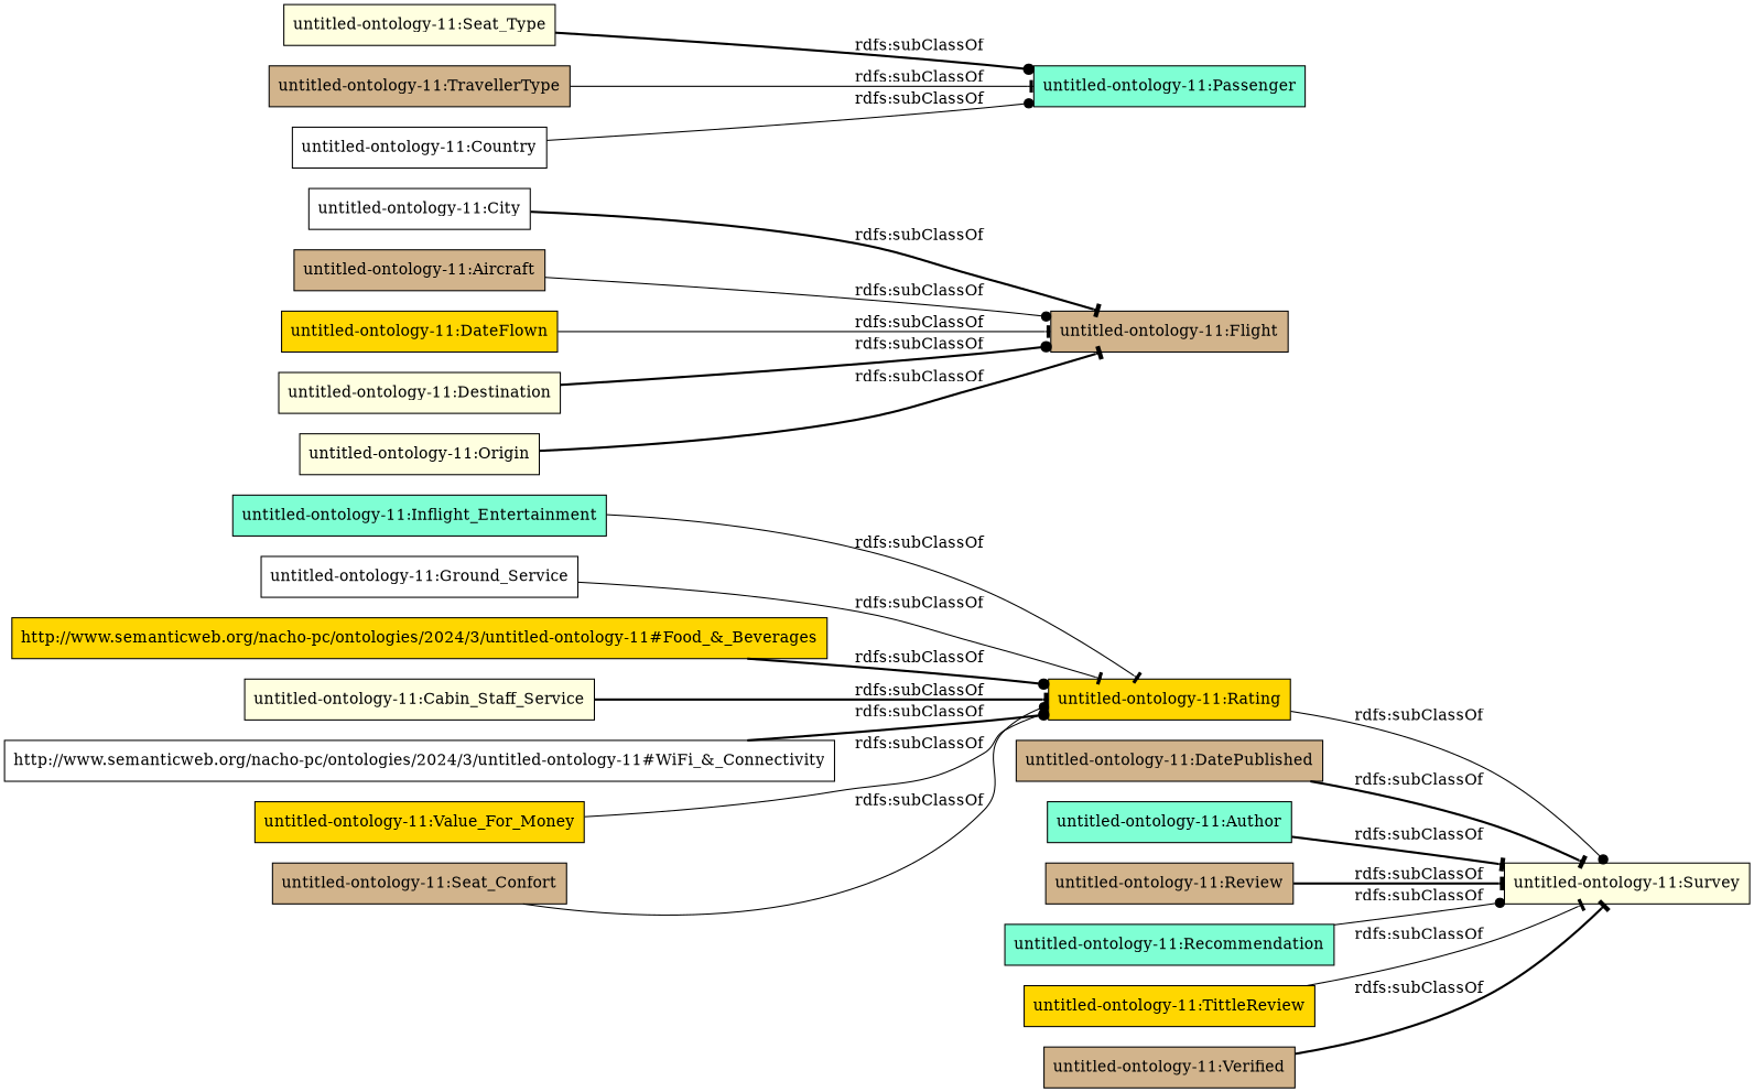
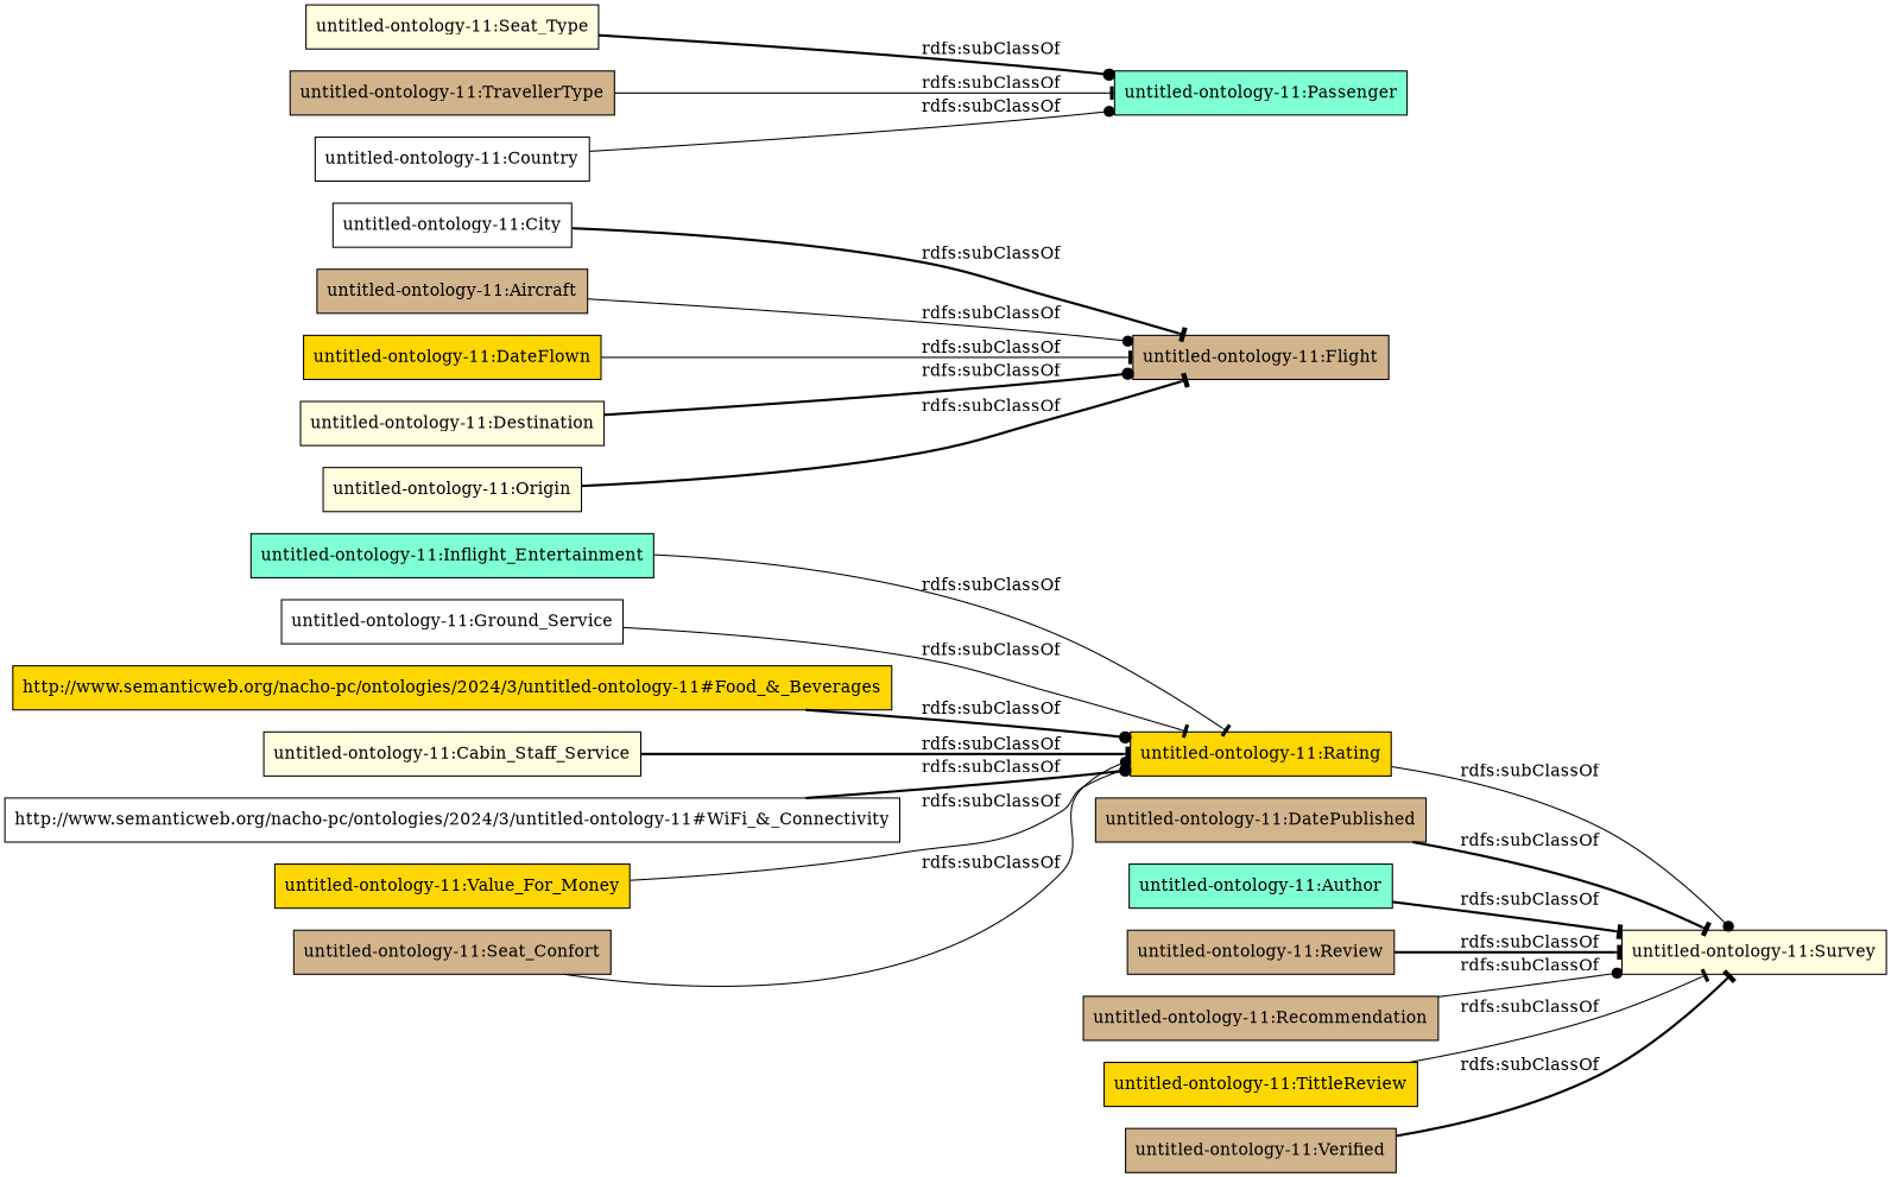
  digraph {
    rankdir=LR
    node [color=black fillcolor=tan shape=rectangle style=filled]
    edge [arrowhead=tee style=solid]
    "untitled-ontology-11:Inflight_Entertainment" [fillcolor=aquamarine]
    "untitled-ontology-11:Rating" [fillcolor=gold]
    "untitled-ontology-11:Survey" [fillcolor=lightyellow]
    "untitled-ontology-11:City" [fillcolor=white]
    "untitled-ontology-11:Flight"
    "untitled-ontology-11:Aircraft"
    "untitled-ontology-11:DateFlown" [fillcolor=gold]
    "untitled-ontology-11:DatePublished"
    "untitled-ontology-11:Author" [fillcolor=aquamarine]
    "untitled-ontology-11:Ground_Service" [fillcolor=white]
    "http://www.semanticweb.org/nacho-pc/ontologies/2024/3/untitled-ontology-11#Food_&_Beverages" [fillcolor=gold]
    "untitled-ontology-11:Destination" [fillcolor=lightyellow]
    "untitled-ontology-11:Seat_Type" [fillcolor=lightyellow]
    "untitled-ontology-11:Passenger" [fillcolor=aquamarine]
    "untitled-ontology-11:Review"
-   "untitled-ontology-11:Recommendation" [fillcolor=aquamarine]
+   "untitled-ontology-11:Recommendation"
    "untitled-ontology-11:Origin" [fillcolor=lightyellow]
    "untitled-ontology-11:Cabin_Staff_Service" [fillcolor=lightyellow]
    "untitled-ontology-11:TravellerType"
    "http://www.semanticweb.org/nacho-pc/ontologies/2024/3/untitled-ontology-11#WiFi_&_Connectivity" [fillcolor=white]
    "untitled-ontology-11:Value_For_Money" [fillcolor=gold]
    "untitled-ontology-11:TittleReview" [fillcolor=gold]
    "untitled-ontology-11:Country" [fillcolor=white]
    "untitled-ontology-11:Verified"
    "untitled-ontology-11:Seat_Confort"
    "untitled-ontology-11:Inflight_Entertainment" -> "untitled-ontology-11:Rating" [label="rdfs:subClassOf"]
    "untitled-ontology-11:Rating" -> "untitled-ontology-11:Survey" [arrowhead=dot label="rdfs:subClassOf"]
    "untitled-ontology-11:City" -> "untitled-ontology-11:Flight" [label="rdfs:subClassOf" style=bold]
    "untitled-ontology-11:Aircraft" -> "untitled-ontology-11:Flight" [arrowhead=dot label="rdfs:subClassOf"]
    "untitled-ontology-11:DateFlown" -> "untitled-ontology-11:Flight" [label="rdfs:subClassOf"]
    "untitled-ontology-11:DatePublished" -> "untitled-ontology-11:Survey" [label="rdfs:subClassOf" style=bold]
    "untitled-ontology-11:Author" -> "untitled-ontology-11:Survey" [label="rdfs:subClassOf" style=bold]
    "untitled-ontology-11:Ground_Service" -> "untitled-ontology-11:Rating" [label="rdfs:subClassOf"]
    "http://www.semanticweb.org/nacho-pc/ontologies/2024/3/untitled-ontology-11#Food_&_Beverages" -> "untitled-ontology-11:Rating" [arrowhead=dot label="rdfs:subClassOf" style=bold]
    "untitled-ontology-11:Destination" -> "untitled-ontology-11:Flight" [arrowhead=dot label="rdfs:subClassOf" style=bold]
    "untitled-ontology-11:Seat_Type" -> "untitled-ontology-11:Passenger" [arrowhead=dot label="rdfs:subClassOf" style=bold]
    "untitled-ontology-11:Review" -> "untitled-ontology-11:Survey" [label="rdfs:subClassOf" style=bold]
    "untitled-ontology-11:Recommendation" -> "untitled-ontology-11:Survey" [arrowhead=dot label="rdfs:subClassOf"]
    "untitled-ontology-11:Origin" -> "untitled-ontology-11:Flight" [label="rdfs:subClassOf" style=bold]
    "untitled-ontology-11:Cabin_Staff_Service" -> "untitled-ontology-11:Rating" [label="rdfs:subClassOf" style=bold]
    "untitled-ontology-11:TravellerType" -> "untitled-ontology-11:Passenger" [label="rdfs:subClassOf"]
    "http://www.semanticweb.org/nacho-pc/ontologies/2024/3/untitled-ontology-11#WiFi_&_Connectivity" -> "untitled-ontology-11:Rating" [arrowhead=dot label="rdfs:subClassOf" style=bold]
    "untitled-ontology-11:Value_For_Money" -> "untitled-ontology-11:Rating" [arrowhead=dot label="rdfs:subClassOf"]
    "untitled-ontology-11:TittleReview" -> "untitled-ontology-11:Survey" [label="rdfs:subClassOf"]
    "untitled-ontology-11:Country" -> "untitled-ontology-11:Passenger" [arrowhead=dot label="rdfs:subClassOf"]
    "untitled-ontology-11:Verified" -> "untitled-ontology-11:Survey" [label="rdfs:subClassOf" style=bold]
    "untitled-ontology-11:Seat_Confort" -> "untitled-ontology-11:Rating" [arrowhead=dot label="rdfs:subClassOf"]
  }
